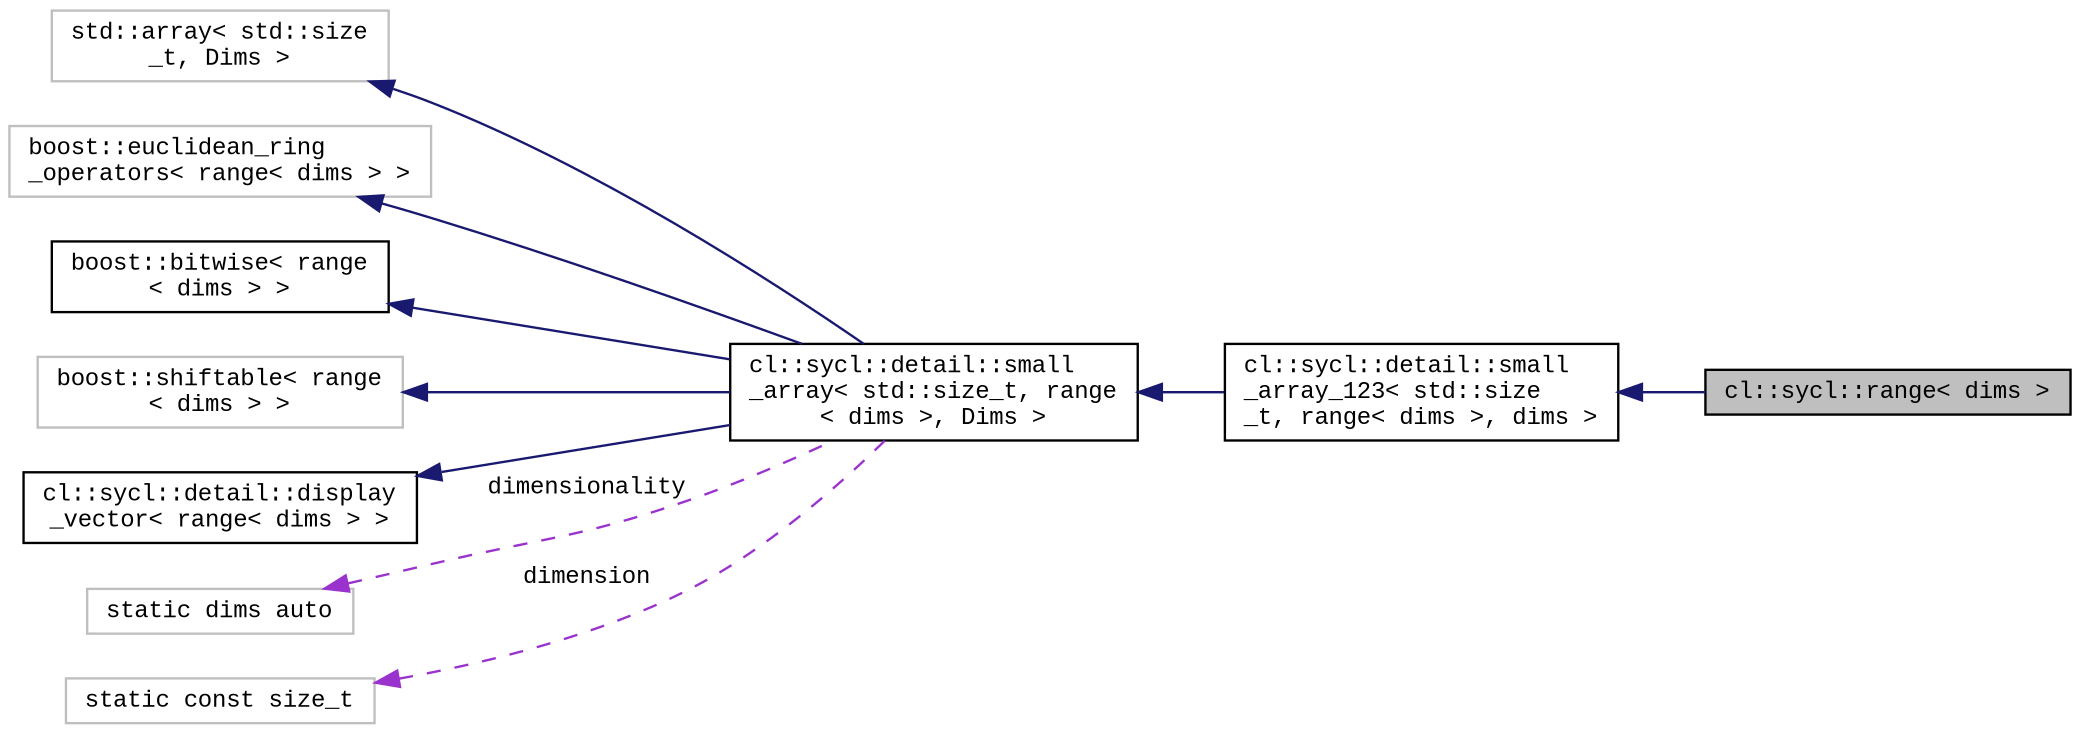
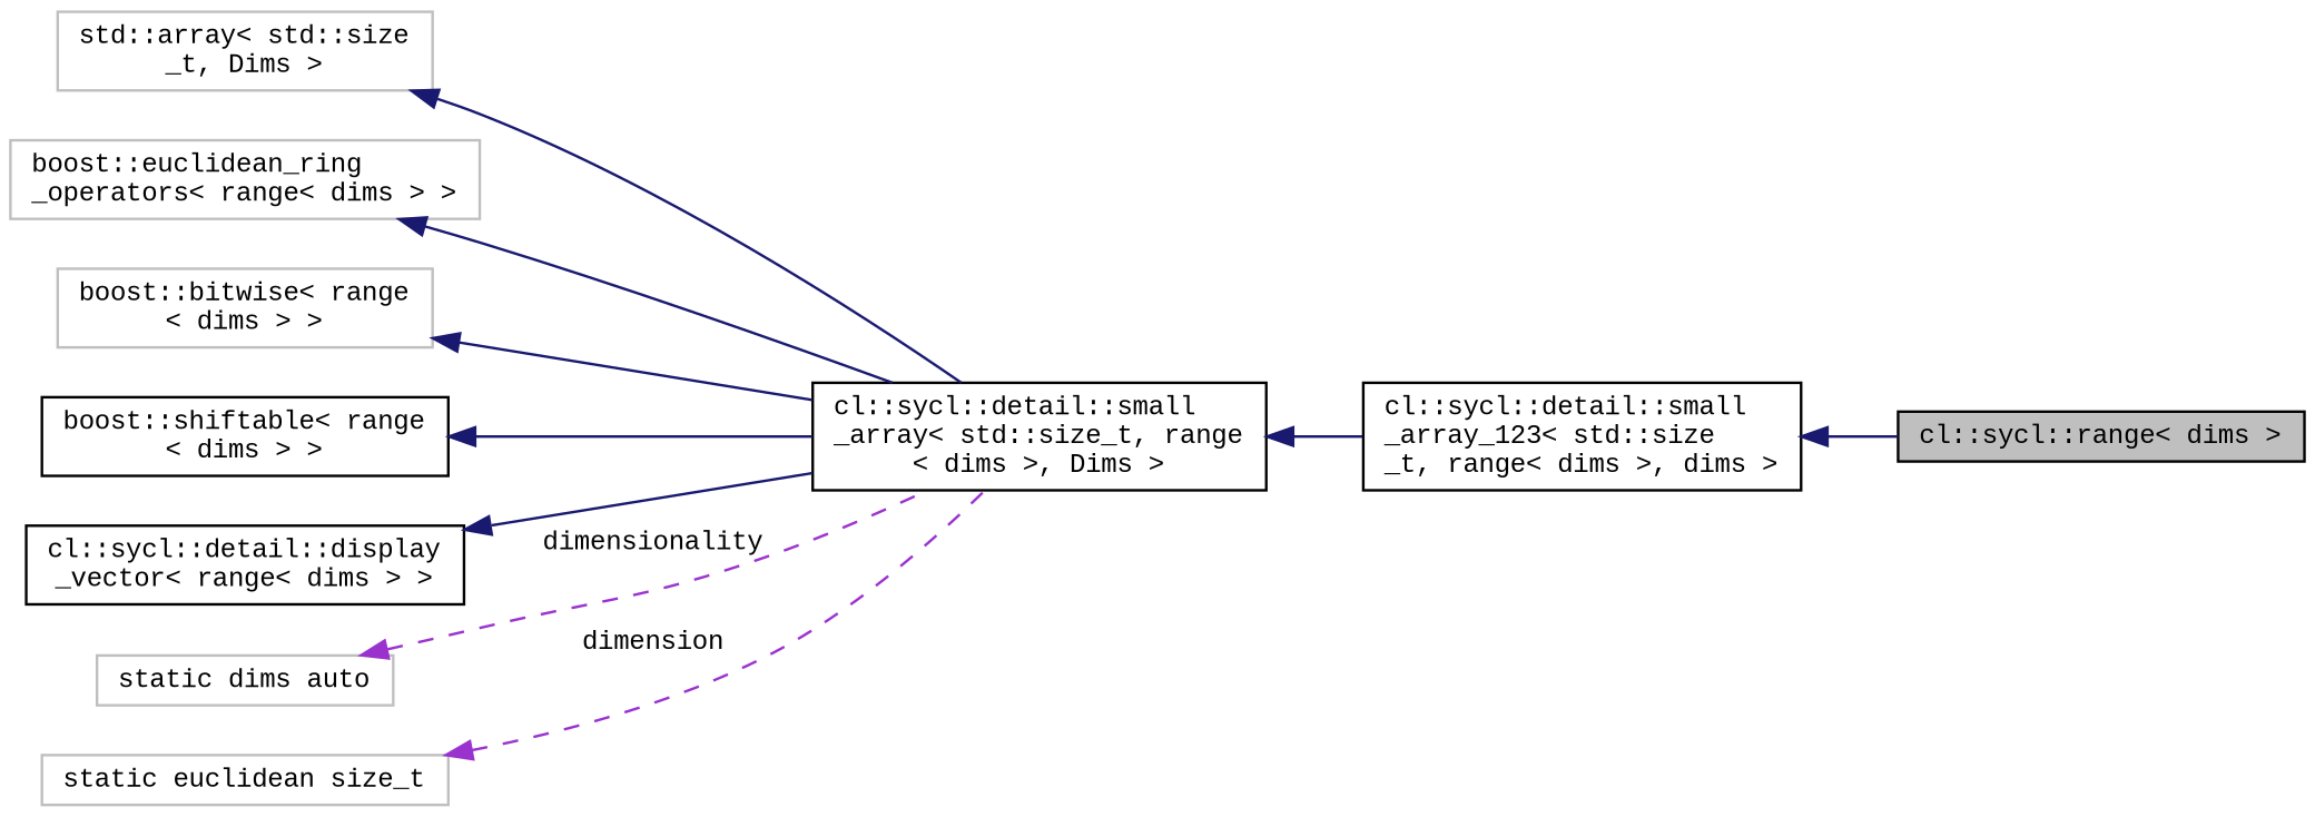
  digraph {
    fontname="Liberation Mono"
    rankdir=LR
    node [color=grey75 fontname="Liberation Mono" fontsize=10 shape=record]
    edge [color=midnightblue dir=back fontname="Liberation Mono" fontsize=10 labelfontname=Helvetica labelfontsize=10 style=solid]
    n1 [color=black fillcolor=grey75 fontcolor=black height=0.2 label="cl::sycl::range\< dims \>" style=filled width=0.4]
    n2 [color=black height=0.2 label="cl::sycl::detail::small\l_array_123\< std::size\l_t, range\< dims \>, dims \>" width=0.4]
    n3 [color=black height=0.2 label="cl::sycl::detail::small\l_array\< std::size_t, range\l\< dims \>, Dims \>" width=0.4]
    n4 [height=0.2 label="std::array\< std::size\l_t, Dims \>" width=0.4]
    n5 [height=0.2 label="boost::euclidean_ring\l_operators\< range\< dims \> \>" width=0.4]
-   n6 [color=black height=0.2 label="boost::bitwise\< range\l\< dims \> \>" width=0.4]
-   n7 [height=0.2 label="boost::shiftable\< range\l\< dims \> \>" width=0.4]
+   n6 [height=0.2 label="boost::bitwise\< range\l\< dims \> \>" width=0.4]
+   n7 [color=black height=0.2 label="boost::shiftable\< range\l\< dims \> \>" width=0.4]
    n8 [color=black height=0.2 label="cl::sycl::detail::display\l_vector\< range\< dims \> \>" width=0.4]
    n9 [height=0.2 label="static dims auto" width=0.4]
-   n10 [height=0.2 label="static const size_t" width=0.4]
+   n10 [height=0.2 label="static euclidean size_t" width=0.4]
    n2 -> n1
    n3 -> n2
    n4 -> n3
    n5 -> n3
    n6 -> n3
    n7 -> n3
    n8 -> n3
    n9 -> n3 [color=darkorchid3 label=" dimensionality" style=dashed]
    n10 -> n3 [color=darkorchid3 label=" dimension" style=dashed]
  }
